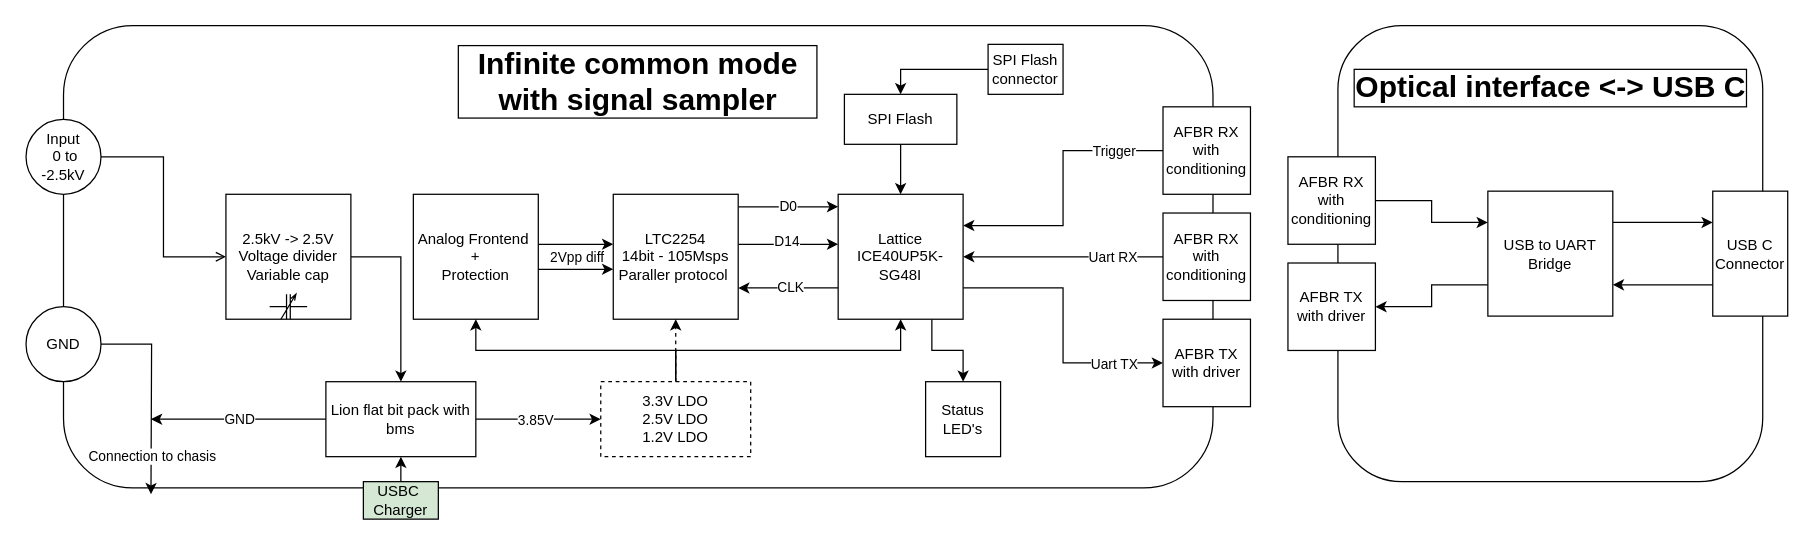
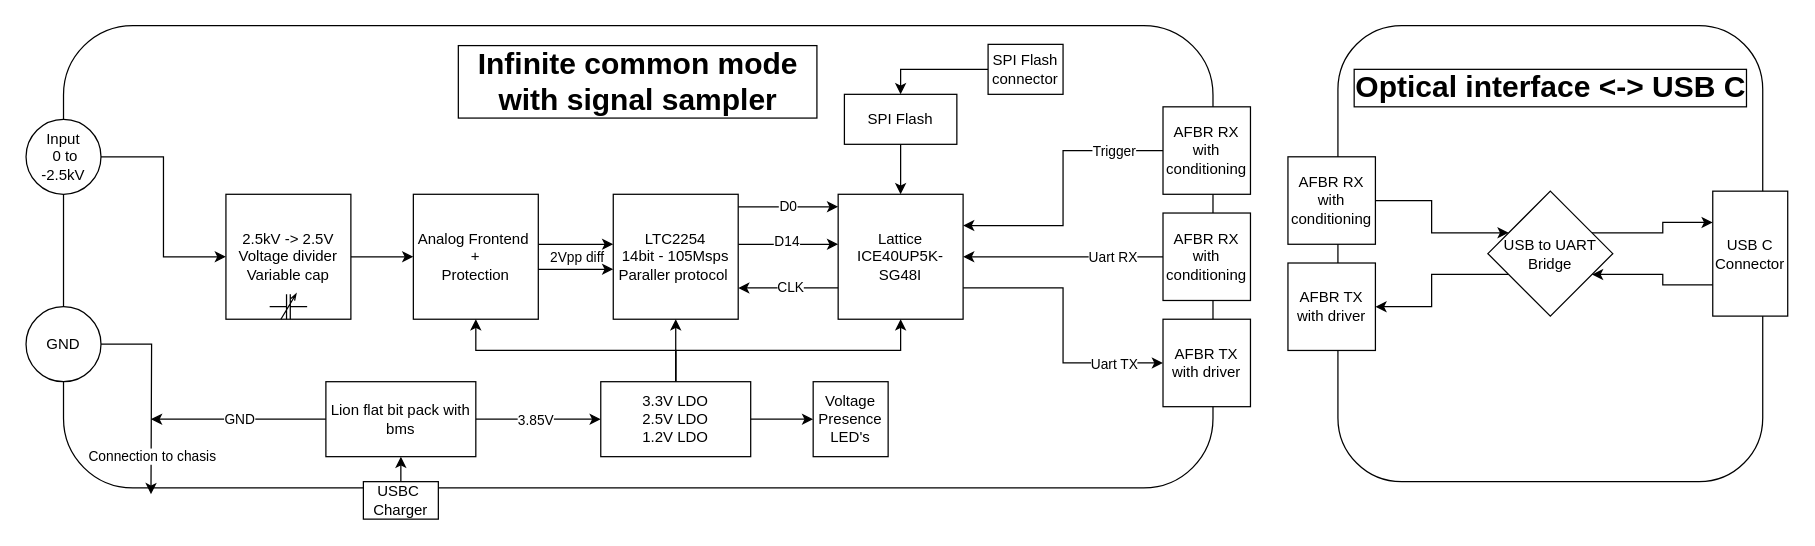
  <mxCell id="0" />
  <mxCell id="1" parent="0" />
  <mxCell id="2" value="" style="rounded=1;whiteSpace=wrap;html=1;" vertex="1" parent="1"><mxGeometry x="50" y="20" width="920" height="370" as="geometry" /></mxCell>
  <mxCell id="3" style="edgeStyle=orthogonalEdgeStyle;rounded=0;orthogonalLoop=1;jettySize=auto;html=1;exitX=1;exitY=0.25;exitDx=0;exitDy=0;entryX=0;entryY=0.25;entryDx=0;entryDy=0;" edge="1" parent="1"><mxGeometry relative="1" as="geometry"><mxPoint x="590" y="165" as="sourcePoint" /><mxPoint x="670" y="165" as="targetPoint" /><Array as="points"><mxPoint x="620" y="165" /><mxPoint x="620" y="165" /></Array></mxGeometry></mxCell>
  <mxCell id="4" value="D0" style="edgeLabel;html=1;align=center;verticalAlign=middle;resizable=0;points=[];" vertex="1" connectable="0" parent="3"><mxGeometry x="-0.025" y="1" relative="1" as="geometry"><mxPoint as="offset" /></mxGeometry></mxCell>
  <mxCell id="5" style="edgeStyle=orthogonalEdgeStyle;rounded=0;orthogonalLoop=1;jettySize=auto;html=1;exitX=1;exitY=0.5;exitDx=0;exitDy=0;entryX=0;entryY=0.5;entryDx=0;entryDy=0;" edge="1" parent="1"><mxGeometry relative="1" as="geometry"><mxPoint x="590" y="195" as="sourcePoint" /><mxPoint x="670" y="195" as="targetPoint" /></mxGeometry></mxCell>
  <mxCell id="6" value="&lt;div&gt;D14&lt;/div&gt;" style="edgeLabel;html=1;align=center;verticalAlign=middle;resizable=0;points=[];" vertex="1" connectable="0" parent="5"><mxGeometry x="-0.039" y="3" relative="1" as="geometry"><mxPoint as="offset" /></mxGeometry></mxCell>
  <mxCell id="7" value="LTC2254&lt;br&gt;14bit - 105Msps&lt;br&gt;Paraller protocol&amp;nbsp;" style="whiteSpace=wrap;html=1;aspect=fixed;" vertex="1" parent="1"><mxGeometry x="490" y="155" width="100" height="100" as="geometry" /></mxCell>
  <mxCell id="8" style="edgeStyle=orthogonalEdgeStyle;rounded=0;orthogonalLoop=1;jettySize=auto;html=1;exitX=0;exitY=0.75;exitDx=0;exitDy=0;entryX=1;entryY=0.75;entryDx=0;entryDy=0;" edge="1" parent="1" source="13" target="7"><mxGeometry relative="1" as="geometry" /></mxCell>
  <mxCell id="9" value="CLK" style="edgeLabel;html=1;align=center;verticalAlign=middle;resizable=0;points=[];" vertex="1" connectable="0" parent="8"><mxGeometry x="-0.014" y="-1" relative="1" as="geometry"><mxPoint as="offset" /></mxGeometry></mxCell>
  <mxCell id="10" style="edgeStyle=orthogonalEdgeStyle;rounded=0;orthogonalLoop=1;jettySize=auto;html=1;exitX=1;exitY=0.75;exitDx=0;exitDy=0;entryX=0;entryY=0.5;entryDx=0;entryDy=0;" edge="1" parent="1" source="13" target="14"><mxGeometry relative="1" as="geometry" /></mxCell>
  <mxCell id="11" value="Uart TX" style="edgeLabel;html=1;align=center;verticalAlign=middle;resizable=0;points=[];" vertex="1" connectable="0" parent="10"><mxGeometry x="0.54" relative="1" as="geometry"><mxPoint x="11" as="offset" /></mxGeometry></mxCell>
- <mxCell id="12" style="edgeStyle=orthogonalEdgeStyle;rounded=0;orthogonalLoop=1;jettySize=auto;html=1;exitX=0.75;exitY=1;exitDx=0;exitDy=0;entryX=0.5;entryY=0;entryDx=0;entryDy=0;" edge="1" parent="1" source="13" target="61"><mxGeometry relative="1" as="geometry" /></mxCell>
  <mxCell id="13" value="&lt;div&gt;Lattice&lt;/div&gt;&lt;div&gt;ICE40UP5K-SG48I&lt;/div&gt;" style="whiteSpace=wrap;html=1;aspect=fixed;" vertex="1" parent="1"><mxGeometry x="670" y="155" width="100" height="100" as="geometry" /></mxCell>
  <mxCell id="14" value="AFBR TX with driver" style="whiteSpace=wrap;html=1;aspect=fixed;" vertex="1" parent="1"><mxGeometry x="930" y="255" width="70" height="70" as="geometry" /></mxCell>
  <mxCell id="15" style="edgeStyle=orthogonalEdgeStyle;rounded=0;orthogonalLoop=1;jettySize=auto;html=1;exitX=1;exitY=0.5;exitDx=0;exitDy=0;entryX=0;entryY=0.5;entryDx=0;entryDy=0;" edge="1" parent="1"><mxGeometry relative="1" as="geometry"><mxPoint x="430" y="195" as="sourcePoint" /><mxPoint x="490" y="195" as="targetPoint" /></mxGeometry></mxCell>
  <mxCell id="16" value="2Vpp diff" style="edgeLabel;html=1;align=center;verticalAlign=middle;resizable=0;points=[];" vertex="1" connectable="0" parent="15"><mxGeometry x="-0.383" relative="1" as="geometry"><mxPoint x="11" y="10" as="offset" /></mxGeometry></mxCell>
  <mxCell id="17" value="Analog Frontend&amp;nbsp;&lt;br&gt;&lt;div&gt;+&lt;/div&gt;&lt;div&gt;Protection&lt;/div&gt;" style="whiteSpace=wrap;html=1;aspect=fixed;" vertex="1" parent="1"><mxGeometry x="330" y="155" width="100" height="100" as="geometry" /></mxCell>
- <mxCell id="18" style="edgeStyle=orthogonalEdgeStyle;rounded=0;orthogonalLoop=1;jettySize=auto;html=1;exitX=1;exitY=0.5;exitDx=0;exitDy=0;" edge="1" parent="1" source="19" target="35"><mxGeometry relative="1" as="geometry" /></mxCell>
+ <mxCell id="18" style="edgeStyle=orthogonalEdgeStyle;rounded=0;orthogonalLoop=1;jettySize=auto;html=1;exitX=1;exitY=0.5;exitDx=0;exitDy=0;entryX=0;entryY=0.5;entryDx=0;entryDy=0;" edge="1" parent="1" source="19" target="17"><mxGeometry relative="1" as="geometry" /></mxCell>
  <mxCell id="19" value="&lt;div&gt;2.5kV -&amp;gt; 2.5V Voltage divider&lt;/div&gt;&lt;div&gt;Variable cap&lt;/div&gt;" style="whiteSpace=wrap;html=1;aspect=fixed;" vertex="1" parent="1"><mxGeometry x="180" y="155" width="100" height="100" as="geometry" /></mxCell>
  <mxCell id="20" style="edgeStyle=orthogonalEdgeStyle;rounded=0;orthogonalLoop=1;jettySize=auto;html=1;exitX=0;exitY=0.5;exitDx=0;exitDy=0;entryX=1;entryY=0.5;entryDx=0;entryDy=0;" edge="1" parent="1" source="22" target="13"><mxGeometry relative="1" as="geometry" /></mxCell>
  <mxCell id="21" value="Uart RX" style="edgeLabel;html=1;align=center;verticalAlign=middle;resizable=0;points=[];" vertex="1" connectable="0" parent="20"><mxGeometry x="-0.485" y="3" relative="1" as="geometry"><mxPoint y="-3" as="offset" /></mxGeometry></mxCell>
  <mxCell id="22" value="AFBR RX with conditioning" style="whiteSpace=wrap;html=1;aspect=fixed;" vertex="1" parent="1"><mxGeometry x="930" y="170" width="70" height="70" as="geometry" /></mxCell>
  <mxCell id="23" style="edgeStyle=orthogonalEdgeStyle;rounded=0;orthogonalLoop=1;jettySize=auto;html=1;exitX=0;exitY=0.5;exitDx=0;exitDy=0;entryX=1;entryY=0.25;entryDx=0;entryDy=0;" edge="1" parent="1" source="25" target="13"><mxGeometry relative="1" as="geometry" /></mxCell>
  <mxCell id="24" value="Trigger" style="edgeLabel;html=1;align=center;verticalAlign=middle;resizable=0;points=[];" vertex="1" connectable="0" parent="23"><mxGeometry x="-0.422" y="2" relative="1" as="geometry"><mxPoint x="24" y="-2" as="offset" /></mxGeometry></mxCell>
  <mxCell id="25" value="AFBR RX with conditioning" style="whiteSpace=wrap;html=1;aspect=fixed;" vertex="1" parent="1"><mxGeometry x="930" y="85" width="70" height="70" as="geometry" /></mxCell>
- <mxCell id="26" style="edgeStyle=orthogonalEdgeStyle;rounded=0;orthogonalLoop=1;jettySize=auto;html=1;exitX=1;exitY=0.5;exitDx=0;exitDy=0;endArrow=open;" edge="1" parent="1" source="27" target="19"><mxGeometry relative="1" as="geometry" /></mxCell>
+ <mxCell id="26" style="edgeStyle=orthogonalEdgeStyle;rounded=0;orthogonalLoop=1;jettySize=auto;html=1;exitX=1;exitY=0.5;exitDx=0;exitDy=0;" edge="1" parent="1" source="27" target="19"><mxGeometry relative="1" as="geometry" /></mxCell>
  <mxCell id="27" value="&lt;div&gt;Input&lt;/div&gt;&lt;div&gt;&amp;nbsp;0 to -2.5kV&lt;/div&gt;" style="ellipse;whiteSpace=wrap;html=1;aspect=fixed;" vertex="1" parent="1"><mxGeometry x="20" y="95" width="60" height="60" as="geometry" /></mxCell>
  <mxCell id="28" style="edgeStyle=orthogonalEdgeStyle;rounded=0;orthogonalLoop=1;jettySize=auto;html=1;exitX=1;exitY=0.5;exitDx=0;exitDy=0;" edge="1" parent="1" source="30"><mxGeometry relative="1" as="geometry"><mxPoint x="120" y="395" as="targetPoint" /></mxGeometry></mxCell>
  <mxCell id="29" value="&lt;div&gt;Connection to chasis&lt;/div&gt;" style="edgeLabel;html=1;align=center;verticalAlign=middle;resizable=0;points=[];" vertex="1" connectable="0" parent="28"><mxGeometry x="0.301" y="-2" relative="1" as="geometry"><mxPoint x="2" y="26" as="offset" /></mxGeometry></mxCell>
  <mxCell id="30" value="GND" style="ellipse;whiteSpace=wrap;html=1;aspect=fixed;" vertex="1" parent="1"><mxGeometry x="20" y="245" width="60" height="60" as="geometry" /></mxCell>
  <mxCell id="31" style="edgeStyle=orthogonalEdgeStyle;rounded=0;orthogonalLoop=1;jettySize=auto;html=1;exitX=1;exitY=0.5;exitDx=0;exitDy=0;" edge="1" parent="1" source="35" target="42"><mxGeometry relative="1" as="geometry" /></mxCell>
  <mxCell id="32" value="&lt;div&gt;3.85V&lt;/div&gt;" style="edgeLabel;html=1;align=center;verticalAlign=middle;resizable=0;points=[];" vertex="1" connectable="0" parent="31"><mxGeometry x="-0.06" relative="1" as="geometry"><mxPoint as="offset" /></mxGeometry></mxCell>
  <mxCell id="33" style="edgeStyle=orthogonalEdgeStyle;rounded=0;orthogonalLoop=1;jettySize=auto;html=1;exitX=0;exitY=0.5;exitDx=0;exitDy=0;" edge="1" parent="1" source="35"><mxGeometry relative="1" as="geometry"><mxPoint x="120" y="335" as="targetPoint" /></mxGeometry></mxCell>
  <mxCell id="34" value="GND" style="edgeLabel;html=1;align=center;verticalAlign=middle;resizable=0;points=[];" vertex="1" connectable="0" parent="33"><mxGeometry x="0.081" y="-1" relative="1" as="geometry"><mxPoint x="6" as="offset" /></mxGeometry></mxCell>
  <mxCell id="35" value="Lion flat bit pack with bms" style="rounded=0;whiteSpace=wrap;html=1;" vertex="1" parent="1"><mxGeometry x="260" y="305" width="120" height="60" as="geometry" /></mxCell>
  <mxCell id="36" style="edgeStyle=orthogonalEdgeStyle;rounded=0;orthogonalLoop=1;jettySize=auto;html=1;exitX=0.5;exitY=0;exitDx=0;exitDy=0;entryX=0.5;entryY=1;entryDx=0;entryDy=0;" edge="1" parent="1" source="37" target="35"><mxGeometry relative="1" as="geometry" /></mxCell>
- <mxCell id="37" value="USBC&amp;nbsp;&lt;br&gt;Charger" style="rounded=0;whiteSpace=wrap;html=1;fillColor=#d5e8d4;" vertex="1" parent="1"><mxGeometry x="290" y="385" width="60" height="30" as="geometry" /></mxCell>
+ <mxCell id="37" value="USBC&amp;nbsp;&lt;br&gt;Charger" style="rounded=0;whiteSpace=wrap;html=1;" vertex="1" parent="1"><mxGeometry x="290" y="385" width="60" height="30" as="geometry" /></mxCell>
+ <mxCell id="38" style="edgeStyle=orthogonalEdgeStyle;rounded=0;orthogonalLoop=1;jettySize=auto;html=1;exitX=1;exitY=0.5;exitDx=0;exitDy=0;entryX=0;entryY=0.5;entryDx=0;entryDy=0;" edge="1" parent="1" source="42" target="49"><mxGeometry relative="1" as="geometry" /></mxCell>
  <mxCell id="39" style="edgeStyle=orthogonalEdgeStyle;rounded=0;orthogonalLoop=1;jettySize=auto;html=1;exitX=0.5;exitY=0;exitDx=0;exitDy=0;entryX=0.5;entryY=1;entryDx=0;entryDy=0;" edge="1" parent="1" source="42" target="17"><mxGeometry relative="1" as="geometry" /></mxCell>
- <mxCell id="40" style="edgeStyle=orthogonalEdgeStyle;rounded=0;orthogonalLoop=1;jettySize=auto;html=1;exitX=0.5;exitY=0;exitDx=0;exitDy=0;entryX=0.5;entryY=1;entryDx=0;entryDy=0;dashed=1;" edge="1" parent="1" source="42" target="7"><mxGeometry relative="1" as="geometry" /></mxCell>
+ <mxCell id="40" style="edgeStyle=orthogonalEdgeStyle;rounded=0;orthogonalLoop=1;jettySize=auto;html=1;exitX=0.5;exitY=0;exitDx=0;exitDy=0;entryX=0.5;entryY=1;entryDx=0;entryDy=0;" edge="1" parent="1" source="42" target="7"><mxGeometry relative="1" as="geometry" /></mxCell>
  <mxCell id="41" style="edgeStyle=orthogonalEdgeStyle;rounded=0;orthogonalLoop=1;jettySize=auto;html=1;exitX=0.5;exitY=0;exitDx=0;exitDy=0;" edge="1" parent="1" source="42" target="13"><mxGeometry relative="1" as="geometry" /></mxCell>
- <mxCell id="42" value="3.3V LDO&lt;br&gt;&lt;div&gt;2.5V LDO&lt;/div&gt;&lt;div&gt;1.2V LDO&lt;/div&gt;" style="rounded=0;whiteSpace=wrap;html=1;dashed=1;" vertex="1" parent="1"><mxGeometry x="480" y="305" width="120" height="60" as="geometry" /></mxCell>
+ <mxCell id="42" value="3.3V LDO&lt;br&gt;&lt;div&gt;2.5V LDO&lt;/div&gt;&lt;div&gt;1.2V LDO&lt;/div&gt;" style="rounded=0;whiteSpace=wrap;html=1;" vertex="1" parent="1"><mxGeometry x="480" y="305" width="120" height="60" as="geometry" /></mxCell>
  <mxCell id="43" value="Infinite common mode with signal sampler" style="text;html=1;align=center;verticalAlign=middle;whiteSpace=wrap;rounded=0;fillColor=none;fontStyle=1;fontSize=24;textShadow=0;labelBorderColor=default;" vertex="1" parent="1"><mxGeometry x="365" y="35" width="290" height="60" as="geometry" /></mxCell>
  <mxCell id="44" value="" style="rounded=1;whiteSpace=wrap;html=1;" vertex="1" parent="1"><mxGeometry x="1070" y="20" width="340" height="365" as="geometry" /></mxCell>
  <mxCell id="45" style="edgeStyle=orthogonalEdgeStyle;rounded=0;orthogonalLoop=1;jettySize=auto;html=1;exitX=0.5;exitY=1;exitDx=0;exitDy=0;" edge="1" parent="1" source="46" target="13"><mxGeometry relative="1" as="geometry" /></mxCell>
  <mxCell id="46" value="SPI Flash" style="rounded=0;whiteSpace=wrap;html=1;" vertex="1" parent="1"><mxGeometry x="675" y="75" width="90" height="40" as="geometry" /></mxCell>
  <mxCell id="47" style="edgeStyle=orthogonalEdgeStyle;rounded=0;orthogonalLoop=1;jettySize=auto;html=1;exitX=0;exitY=0.5;exitDx=0;exitDy=0;entryX=0.5;entryY=0;entryDx=0;entryDy=0;" edge="1" parent="1" source="48" target="46"><mxGeometry relative="1" as="geometry" /></mxCell>
  <mxCell id="48" value="SPI Flash connector" style="rounded=0;whiteSpace=wrap;html=1;" vertex="1" parent="1"><mxGeometry x="790" y="35" width="60" height="40" as="geometry" /></mxCell>
+ <mxCell id="49" value="Voltage Presence LED's" style="rounded=0;whiteSpace=wrap;html=1;" vertex="1" parent="1"><mxGeometry x="650" y="305" width="60" height="60" as="geometry" /></mxCell>
  <mxCell id="50" value="" style="pointerEvents=1;verticalLabelPosition=bottom;shadow=0;dashed=0;align=center;html=1;verticalAlign=top;shape=mxgraph.electrical.capacitors.variable_capacitor_1;" vertex="1" parent="1"><mxGeometry x="215" y="235" width="30" height="20" as="geometry" /></mxCell>
  <mxCell id="51" value="AFBR TX with driver" style="whiteSpace=wrap;html=1;aspect=fixed;direction=north;" vertex="1" parent="1"><mxGeometry x="1029.997" y="210" width="70" height="70" as="geometry" /></mxCell>
  <mxCell id="52" style="edgeStyle=orthogonalEdgeStyle;rounded=0;orthogonalLoop=1;jettySize=auto;html=1;exitX=0.5;exitY=1;exitDx=0;exitDy=0;entryX=0;entryY=0.25;entryDx=0;entryDy=0;" edge="1" parent="1" source="53" target="57"><mxGeometry relative="1" as="geometry" /></mxCell>
  <mxCell id="53" value="AFBR RX with conditioning" style="whiteSpace=wrap;html=1;aspect=fixed;direction=north;" vertex="1" parent="1"><mxGeometry x="1029.997" y="125" width="70" height="70" as="geometry" /></mxCell>
  <mxCell id="54" value="Optical interface &amp;lt;-&amp;gt; USB C" style="text;html=1;align=center;verticalAlign=middle;whiteSpace=wrap;rounded=0;fillColor=none;fontStyle=1;fontSize=24;textShadow=0;labelBorderColor=default;" vertex="1" parent="1"><mxGeometry x="1072.5" y="35" width="335" height="70" as="geometry" /></mxCell>
  <mxCell id="55" style="edgeStyle=orthogonalEdgeStyle;rounded=0;orthogonalLoop=1;jettySize=auto;html=1;exitX=0;exitY=0.75;exitDx=0;exitDy=0;entryX=0.5;entryY=1;entryDx=0;entryDy=0;" edge="1" parent="1" source="57" target="51"><mxGeometry relative="1" as="geometry" /></mxCell>
  <mxCell id="56" style="edgeStyle=orthogonalEdgeStyle;rounded=0;orthogonalLoop=1;jettySize=auto;html=1;exitX=1;exitY=0.25;exitDx=0;exitDy=0;entryX=0;entryY=0.25;entryDx=0;entryDy=0;" edge="1" parent="1" source="57" target="58"><mxGeometry relative="1" as="geometry" /></mxCell>
- <mxCell id="57" value="USB to UART Bridge" style="whiteSpace=wrap;html=1;aspect=fixed;" vertex="1" parent="1"><mxGeometry x="1190" y="152.5" width="100" height="100" as="geometry" /></mxCell>
+ <mxCell id="57" value="USB to UART Bridge" style="rhombus;whiteSpace=wrap;html=1;aspect=fixed;" vertex="1" parent="1"><mxGeometry x="1190" y="152.5" width="100" height="100" as="geometry" /></mxCell>
  <mxCell id="58" value="USB C&lt;br&gt;Connector" style="rounded=0;whiteSpace=wrap;html=1;" vertex="1" parent="1"><mxGeometry x="1370" y="152.5" width="60" height="100" as="geometry" /></mxCell>
  <mxCell id="59" style="edgeStyle=orthogonalEdgeStyle;rounded=0;orthogonalLoop=1;jettySize=auto;html=1;exitX=0;exitY=0.75;exitDx=0;exitDy=0;entryX=1;entryY=0.75;entryDx=0;entryDy=0;" edge="1" parent="1" source="58" target="57"><mxGeometry relative="1" as="geometry" /></mxCell>
  <mxCell id="60" style="edgeStyle=orthogonalEdgeStyle;rounded=0;orthogonalLoop=1;jettySize=auto;html=1;exitX=1;exitY=0.5;exitDx=0;exitDy=0;entryX=0;entryY=0.5;entryDx=0;entryDy=0;" edge="1" parent="1"><mxGeometry relative="1" as="geometry"><mxPoint x="430" y="215" as="sourcePoint" /><mxPoint x="490" y="215" as="targetPoint" /></mxGeometry></mxCell>
- <mxCell id="61" value="Status LED's" style="rounded=0;whiteSpace=wrap;html=1;" vertex="1" parent="1"><mxGeometry x="740" y="305" width="60" height="60" as="geometry" /></mxCell>
